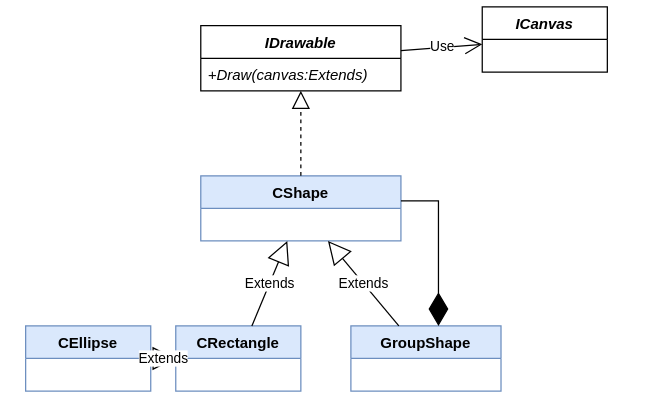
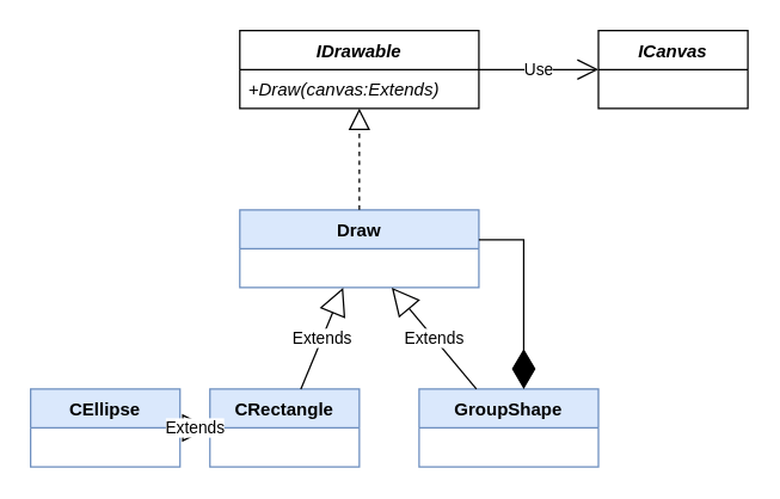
  <mxCell id="0" />
  <mxCell id="1" parent="0" />
- <mxCell id="2" value="CShape" style="swimlane;fontStyle=1;align=center;verticalAlign=top;childLayout=stackLayout;horizontal=1;startSize=26;horizontalStack=0;resizeParent=1;resizeParentMax=0;resizeLast=0;collapsible=1;marginBottom=0;whiteSpace=wrap;html=1;fillColor=#dae8fc;strokeColor=#6c8ebf;" vertex="1" parent="1"><mxGeometry x="160" y="140" width="160" height="52" as="geometry" /></mxCell>
+ <mxCell id="2" value="Draw" style="swimlane;fontStyle=1;align=center;verticalAlign=top;childLayout=stackLayout;horizontal=1;startSize=26;horizontalStack=0;resizeParent=1;resizeParentMax=0;resizeLast=0;collapsible=1;marginBottom=0;whiteSpace=wrap;html=1;fillColor=#dae8fc;strokeColor=#6c8ebf;" vertex="1" parent="1"><mxGeometry x="160" y="140" width="160" height="52" as="geometry" /></mxCell>
  <mxCell id="3" value="&lt;i&gt;IDrawable&lt;/i&gt;" style="swimlane;fontStyle=1;align=center;verticalAlign=top;childLayout=stackLayout;horizontal=1;startSize=26;horizontalStack=0;resizeParent=1;resizeParentMax=0;resizeLast=0;collapsible=1;marginBottom=0;whiteSpace=wrap;html=1;" vertex="1" parent="1"><mxGeometry x="160" y="20" width="160" height="52" as="geometry" /></mxCell>
  <mxCell id="4" value="&lt;i&gt;+Draw(canvas:Extends)&lt;/i&gt;" style="text;strokeColor=none;fillColor=none;align=left;verticalAlign=top;spacingLeft=4;spacingRight=4;overflow=hidden;rotatable=0;points=[[0,0.5],[1,0.5]];portConstraint=eastwest;whiteSpace=wrap;html=1;" vertex="1" parent="3"><mxGeometry y="26" width="160" height="26" as="geometry" /></mxCell>
  <mxCell id="5" value="" style="endArrow=block;dashed=1;endFill=0;endSize=12;html=1;rounded=0;" edge="1" parent="1" source="2" target="3"><mxGeometry width="160" relative="1" as="geometry"><mxPoint x="290" y="70" as="sourcePoint" /><mxPoint x="450" y="70" as="targetPoint" /></mxGeometry></mxCell>
- <mxCell id="6" value="&lt;i&gt;ICanvas&lt;/i&gt;" style="swimlane;fontStyle=1;align=center;verticalAlign=top;childLayout=stackLayout;horizontal=1;startSize=26;horizontalStack=0;resizeParent=1;resizeParentMax=0;resizeLast=0;collapsible=1;marginBottom=0;whiteSpace=wrap;html=1;" vertex="1" parent="1"><mxGeometry x="385" y="5" width="100" height="52" as="geometry" /></mxCell>
+ <mxCell id="6" value="&lt;i&gt;ICanvas&lt;/i&gt;" style="swimlane;fontStyle=1;align=center;verticalAlign=top;childLayout=stackLayout;horizontal=1;startSize=26;horizontalStack=0;resizeParent=1;resizeParentMax=0;resizeLast=0;collapsible=1;marginBottom=0;whiteSpace=wrap;html=1;" vertex="1" parent="1"><mxGeometry x="400" y="20" width="100" height="52" as="geometry" /></mxCell>
  <mxCell id="7" value="Use" style="endArrow=open;endSize=12;dashed=0;html=1;rounded=0;" edge="1" parent="1" source="3" target="6"><mxGeometry width="160" relative="1" as="geometry"><mxPoint x="410" y="80" as="sourcePoint" /><mxPoint x="570" y="80" as="targetPoint" /></mxGeometry></mxCell>
  <mxCell id="8" value="GroupShape" style="swimlane;fontStyle=1;align=center;verticalAlign=top;childLayout=stackLayout;horizontal=1;startSize=26;horizontalStack=0;resizeParent=1;resizeParentMax=0;resizeLast=0;collapsible=1;marginBottom=0;whiteSpace=wrap;html=1;fillColor=#dae8fc;strokeColor=#6c8ebf;" vertex="1" parent="1"><mxGeometry x="280" y="260" width="120" height="52" as="geometry" /></mxCell>
  <mxCell id="9" value="CRectangle" style="swimlane;fontStyle=1;align=center;verticalAlign=top;childLayout=stackLayout;horizontal=1;startSize=26;horizontalStack=0;resizeParent=1;resizeParentMax=0;resizeLast=0;collapsible=1;marginBottom=0;whiteSpace=wrap;html=1;fillColor=#dae8fc;strokeColor=#6c8ebf;" vertex="1" parent="1"><mxGeometry x="140" y="260" width="100" height="52" as="geometry" /></mxCell>
  <mxCell id="10" value="Extends" style="endArrow=block;endSize=16;endFill=0;html=1;rounded=0;" edge="1" parent="1" source="9" target="2"><mxGeometry width="160" relative="1" as="geometry"><mxPoint x="100" y="380" as="sourcePoint" /><mxPoint x="260" y="380" as="targetPoint" /></mxGeometry></mxCell>
  <mxCell id="11" value="Extends" style="endArrow=block;endSize=16;endFill=0;html=1;rounded=0;" edge="1" parent="1" source="8" target="2"><mxGeometry width="160" relative="1" as="geometry"><mxPoint x="100" y="380" as="sourcePoint" /><mxPoint x="260" y="380" as="targetPoint" /></mxGeometry></mxCell>
  <mxCell id="12" value="" style="endArrow=diamondThin;endFill=1;endSize=24;html=1;rounded=0;edgeStyle=orthogonalEdgeStyle;" edge="1" parent="1" source="2" target="8"><mxGeometry width="160" relative="1" as="geometry"><mxPoint x="500" y="370" as="sourcePoint" /><mxPoint x="660" y="370" as="targetPoint" /><Array as="points"><mxPoint x="350" y="160" /></Array></mxGeometry></mxCell>
  <mxCell id="13" value="CEllipse" style="swimlane;fontStyle=1;align=center;verticalAlign=top;childLayout=stackLayout;horizontal=1;startSize=26;horizontalStack=0;resizeParent=1;resizeParentMax=0;resizeLast=0;collapsible=1;marginBottom=0;whiteSpace=wrap;html=1;fillColor=#dae8fc;strokeColor=#6c8ebf;" vertex="1" parent="1"><mxGeometry x="20" y="260" width="100" height="52" as="geometry" /></mxCell>
  <mxCell id="14" value="Extends" style="endArrow=block;endSize=16;endFill=0;html=1;rounded=0;" edge="1" parent="1" source="13" target="9"><mxGeometry width="160" relative="1" as="geometry"><mxPoint x="100" y="380" as="sourcePoint" /><mxPoint x="260" y="380" as="targetPoint" /></mxGeometry></mxCell>
